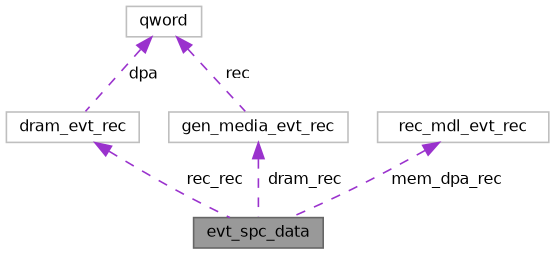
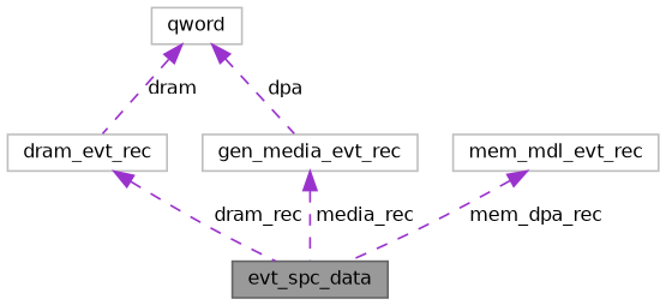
  digraph {
    node [color=grey75 fillcolor=white fontname=Helvetica fontsize=10 shape=box style=filled]
    edge [color=darkorchid3 dir=back fontname=Helvetica fontsize=10 labelfontname=Helvetica labelfontsize=10 style=dashed]
    n1 [color=gray40 fillcolor=grey60 fontcolor=black height=0.2 label=evt_spc_data width=0.4]
    n2 [height=0.2 label=dram_evt_rec width=0.4]
    n3 [height=0.2 label=qword width=0.4]
    n4 [height=0.2 label=gen_media_evt_rec width=0.4]
-   n5 [height=0.2 label=rec_mdl_evt_rec width=0.4]
-   n2 -> n1 [label=" rec_rec"]
-   n3 -> n2 [label=" dpa"]
-   n3 -> n4 [label=" rec"]
-   n4 -> n1 [label=" dram_rec"]
+   n5 [height=0.2 label=mem_mdl_evt_rec width=0.4]
+   n2 -> n1 [label=" dram_rec"]
+   n3 -> n2 [label=" dram"]
+   n3 -> n4 [label=" dpa"]
+   n4 -> n1 [label=" media_rec"]
    n5 -> n1 [label=" mem_dpa_rec"]
  }
